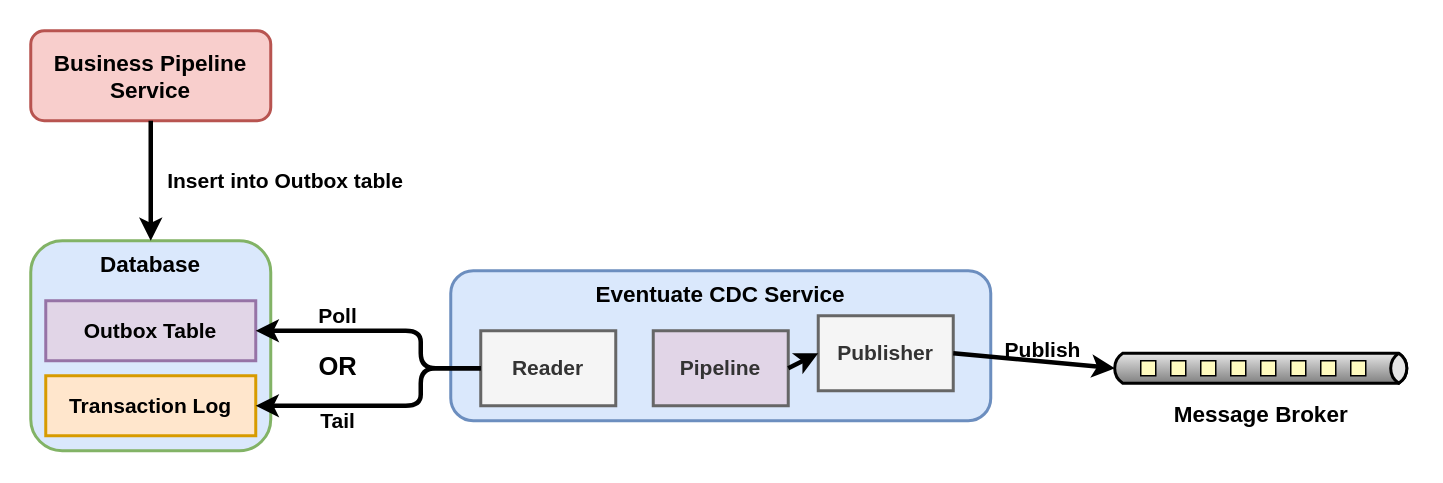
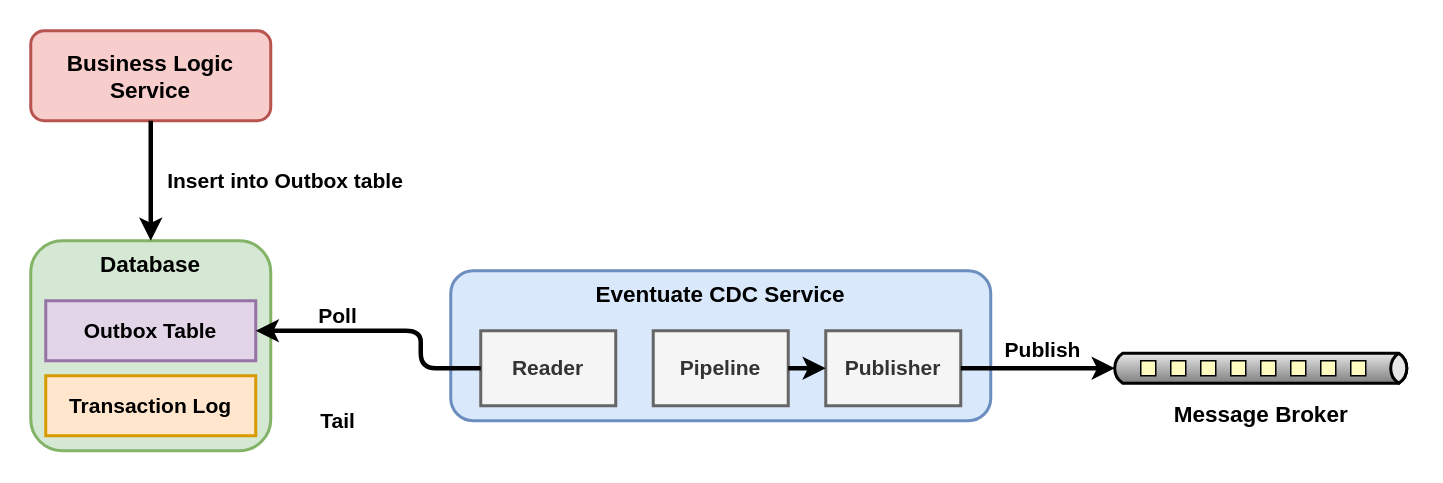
  <mxCell id="0" />
  <mxCell id="1" parent="0" />
- <mxCell id="2" value="&lt;font style=&quot;font-size: 15px&quot;&gt;&lt;b&gt;Business Pipeline Service&lt;/b&gt;&lt;/font&gt;" style="rounded=1;whiteSpace=wrap;html=1;strokeWidth=2;fillColor=#f8cecc;strokeColor=#b85450;" vertex="1" parent="1"><mxGeometry x="20" y="20" width="160" height="60" as="geometry" /></mxCell>
- <mxCell id="3" value="&lt;font style=&quot;font-size: 15px&quot;&gt;&lt;b&gt;Database&lt;/b&gt;&lt;/font&gt;" style="rounded=1;whiteSpace=wrap;html=1;strokeWidth=2;verticalAlign=top;align=center;fillColor=#dae8fc;strokeColor=#82b366;" vertex="1" parent="1"><mxGeometry x="20" y="160" width="160" height="140" as="geometry" /></mxCell>
+ <mxCell id="2" value="&lt;font style=&quot;font-size: 15px&quot;&gt;&lt;b&gt;Business Logic Service&lt;/b&gt;&lt;/font&gt;" style="rounded=1;whiteSpace=wrap;html=1;strokeWidth=2;fillColor=#f8cecc;strokeColor=#b85450;" vertex="1" parent="1"><mxGeometry x="20" y="20" width="160" height="60" as="geometry" /></mxCell>
+ <mxCell id="3" value="&lt;font style=&quot;font-size: 15px&quot;&gt;&lt;b&gt;Database&lt;/b&gt;&lt;/font&gt;" style="rounded=1;whiteSpace=wrap;html=1;strokeWidth=2;verticalAlign=top;align=center;fillColor=#d5e8d4;strokeColor=#82b366;" vertex="1" parent="1"><mxGeometry x="20" y="160" width="160" height="140" as="geometry" /></mxCell>
  <mxCell id="4" value="&lt;font size=&quot;1&quot;&gt;&lt;b style=&quot;font-size: 14px&quot;&gt;Outbox Table&lt;/b&gt;&lt;/font&gt;" style="rounded=0;whiteSpace=wrap;html=1;strokeWidth=2;fillColor=#e1d5e7;strokeColor=#9673a6;" vertex="1" parent="1"><mxGeometry x="30" y="200" width="140" height="40" as="geometry" /></mxCell>
  <mxCell id="5" value="&lt;font style=&quot;font-size: 14px&quot;&gt;&lt;b&gt;Transaction Log&lt;/b&gt;&lt;/font&gt;" style="rounded=0;whiteSpace=wrap;html=1;strokeWidth=2;fillColor=#ffe6cc;strokeColor=#d79b00;" vertex="1" parent="1"><mxGeometry x="30" y="250" width="140" height="40" as="geometry" /></mxCell>
  <mxCell id="6" value="" style="endArrow=classic;html=1;strokeWidth=3;exitX=0.5;exitY=1;exitDx=0;exitDy=0;entryX=0.5;entryY=0;entryDx=0;entryDy=0;" edge="1" parent="1" source="2" target="3"><mxGeometry width="50" height="50" relative="1" as="geometry"><mxPoint x="420" y="170" as="sourcePoint" /><mxPoint x="470" y="120" as="targetPoint" /></mxGeometry></mxCell>
  <mxCell id="7" value="&lt;font style=&quot;font-size: 14px&quot;&gt;&lt;b&gt;Insert into Outbox table&lt;/b&gt;&lt;/font&gt;" style="text;html=1;strokeColor=none;fillColor=none;align=center;verticalAlign=middle;whiteSpace=wrap;rounded=0;" vertex="1" parent="1"><mxGeometry x="110" y="110" width="160" height="20" as="geometry" /></mxCell>
  <mxCell id="8" value="&lt;font style=&quot;font-size: 15px&quot;&gt;&lt;b&gt;Eventuate CDC Service&lt;/b&gt;&lt;/font&gt;" style="rounded=1;whiteSpace=wrap;html=1;strokeWidth=2;align=center;verticalAlign=top;fillColor=#dae8fc;strokeColor=#6c8ebf;" vertex="1" parent="1"><mxGeometry x="300" y="180" width="360" height="100" as="geometry" /></mxCell>
- <mxCell id="9" value="&lt;font style=&quot;font-size: 14px&quot;&gt;&lt;b&gt;Pipeline&lt;/b&gt;&lt;/font&gt;" style="rounded=0;whiteSpace=wrap;html=1;strokeWidth=2;align=center;fillColor=#e1d5e7;strokeColor=#666666;fontColor=#333333;" vertex="1" parent="1"><mxGeometry x="435" y="220" width="90" height="50" as="geometry" /></mxCell>
- <mxCell id="10" value="&lt;font style=&quot;font-size: 14px&quot;&gt;&lt;b&gt;Publisher&lt;/b&gt;&lt;/font&gt;" style="rounded=0;whiteSpace=wrap;html=1;strokeWidth=2;align=center;fillColor=#f5f5f5;strokeColor=#666666;fontColor=#333333;" vertex="1" parent="1"><mxGeometry x="545" y="210" width="90" height="50" as="geometry" /></mxCell>
+ <mxCell id="9" value="&lt;font style=&quot;font-size: 14px&quot;&gt;&lt;b&gt;Pipeline&lt;/b&gt;&lt;/font&gt;" style="rounded=0;whiteSpace=wrap;html=1;strokeWidth=2;align=center;fillColor=#f5f5f5;strokeColor=#666666;fontColor=#333333;" vertex="1" parent="1"><mxGeometry x="435" y="220" width="90" height="50" as="geometry" /></mxCell>
+ <mxCell id="10" value="&lt;font style=&quot;font-size: 14px&quot;&gt;&lt;b&gt;Publisher&lt;/b&gt;&lt;/font&gt;" style="rounded=0;whiteSpace=wrap;html=1;strokeWidth=2;align=center;fillColor=#f5f5f5;strokeColor=#666666;fontColor=#333333;" vertex="1" parent="1"><mxGeometry x="550" y="220" width="90" height="50" as="geometry" /></mxCell>
  <mxCell id="11" value="&lt;font style=&quot;font-size: 14px&quot;&gt;&lt;b&gt;Reader&lt;/b&gt;&lt;/font&gt;" style="rounded=0;whiteSpace=wrap;html=1;strokeWidth=2;align=center;fillColor=#f5f5f5;strokeColor=#666666;fontColor=#333333;" vertex="1" parent="1"><mxGeometry x="320" y="220" width="90" height="50" as="geometry" /></mxCell>
  <mxCell id="12" value="" style="endArrow=classic;html=1;strokeWidth=3;entryX=0;entryY=0.5;entryDx=0;entryDy=0;exitX=1;exitY=0.5;exitDx=0;exitDy=0;" edge="1" parent="1" source="9" target="10"><mxGeometry width="50" height="50" relative="1" as="geometry"><mxPoint x="420" y="170" as="sourcePoint" /><mxPoint x="470" y="120" as="targetPoint" /></mxGeometry></mxCell>
  <mxCell id="13" value="" style="endArrow=classic;html=1;strokeWidth=3;entryX=1;entryY=0.5;entryDx=0;entryDy=0;exitX=0;exitY=0.5;exitDx=0;exitDy=0;" edge="1" parent="1" source="11" target="4"><mxGeometry width="50" height="50" relative="1" as="geometry"><mxPoint x="420" y="170" as="sourcePoint" /><mxPoint x="470" y="120" as="targetPoint" /><Array as="points"><mxPoint x="280" y="245" /><mxPoint x="280" y="220" /></Array></mxGeometry></mxCell>
- <mxCell id="14" value="" style="endArrow=classic;html=1;strokeWidth=3;entryX=1;entryY=0.5;entryDx=0;entryDy=0;exitX=0;exitY=0.5;exitDx=0;exitDy=0;" edge="1" parent="1" source="11" target="5"><mxGeometry width="50" height="50" relative="1" as="geometry"><mxPoint x="420" y="170" as="sourcePoint" /><mxPoint x="470" y="120" as="targetPoint" /><Array as="points"><mxPoint x="280" y="245" /><mxPoint x="280" y="270" /></Array></mxGeometry></mxCell>
  <mxCell id="15" value="&lt;font style=&quot;font-size: 14px&quot;&gt;&lt;b&gt;Poll&lt;/b&gt;&lt;/font&gt;" style="text;html=1;strokeColor=none;fillColor=none;align=center;verticalAlign=middle;whiteSpace=wrap;rounded=0;" vertex="1" parent="1"><mxGeometry x="200" y="200" width="50" height="20" as="geometry" /></mxCell>
  <mxCell id="16" value="&lt;font style=&quot;font-size: 14px&quot;&gt;&lt;b&gt;Tail&lt;/b&gt;&lt;/font&gt;" style="text;html=1;strokeColor=none;fillColor=none;align=center;verticalAlign=middle;whiteSpace=wrap;rounded=0;" vertex="1" parent="1"><mxGeometry x="200" y="270" width="50" height="20" as="geometry" /></mxCell>
- <mxCell id="17" value="&lt;font style=&quot;font-size: 17px&quot;&gt;&lt;b&gt;OR&lt;/b&gt;&lt;/font&gt;" style="text;html=1;strokeColor=none;fillColor=none;align=center;verticalAlign=middle;whiteSpace=wrap;rounded=0;" vertex="1" parent="1"><mxGeometry x="200" y="230" width="50" height="30" as="geometry" /></mxCell>
  <mxCell id="18" value="&lt;font style=&quot;font-size: 15px&quot;&gt;&lt;b&gt;Message Broker&lt;/b&gt;&lt;/font&gt;" style="strokeWidth=2;outlineConnect=0;dashed=0;align=center;html=1;fontSize=8;shape=mxgraph.eip.dataChannel;verticalLabelPosition=bottom;labelBackgroundColor=#ffffff;verticalAlign=top;" vertex="1" parent="1"><mxGeometry x="740" y="230" width="200" height="30" as="geometry" /></mxCell>
  <mxCell id="19" value="" style="endArrow=classic;html=1;strokeWidth=3;fontSize=8;entryX=0;entryY=0.5;entryDx=2.7;entryDy=0;entryPerimeter=0;exitX=1;exitY=0.5;exitDx=0;exitDy=0;" edge="1" parent="1" source="10" target="18"><mxGeometry width="50" height="50" relative="1" as="geometry"><mxPoint x="420" y="170" as="sourcePoint" /><mxPoint x="470" y="120" as="targetPoint" /></mxGeometry></mxCell>
  <mxCell id="20" value="&lt;font style=&quot;font-size: 14px&quot;&gt;&lt;b&gt;Publish&lt;/b&gt;&lt;/font&gt;" style="text;html=1;strokeColor=none;fillColor=none;align=center;verticalAlign=middle;whiteSpace=wrap;rounded=0;" vertex="1" parent="1"><mxGeometry x="670" y="223" width="50" height="20" as="geometry" /></mxCell>
